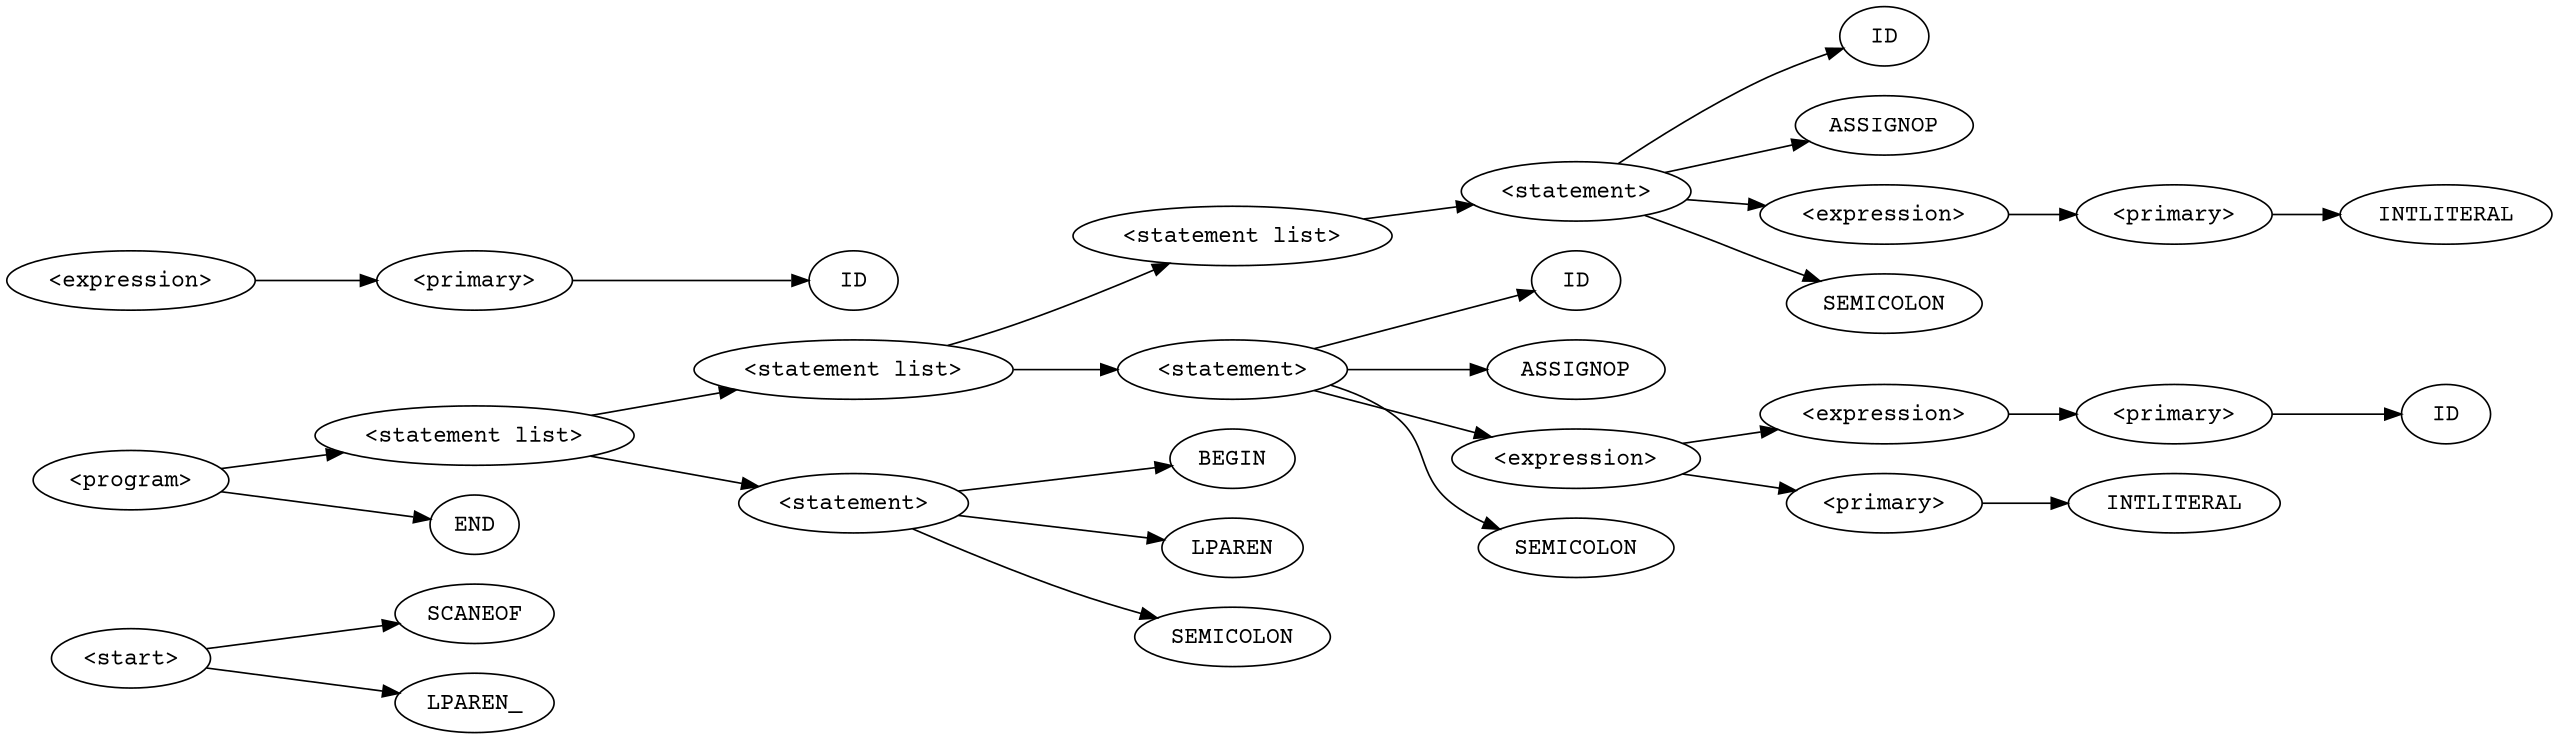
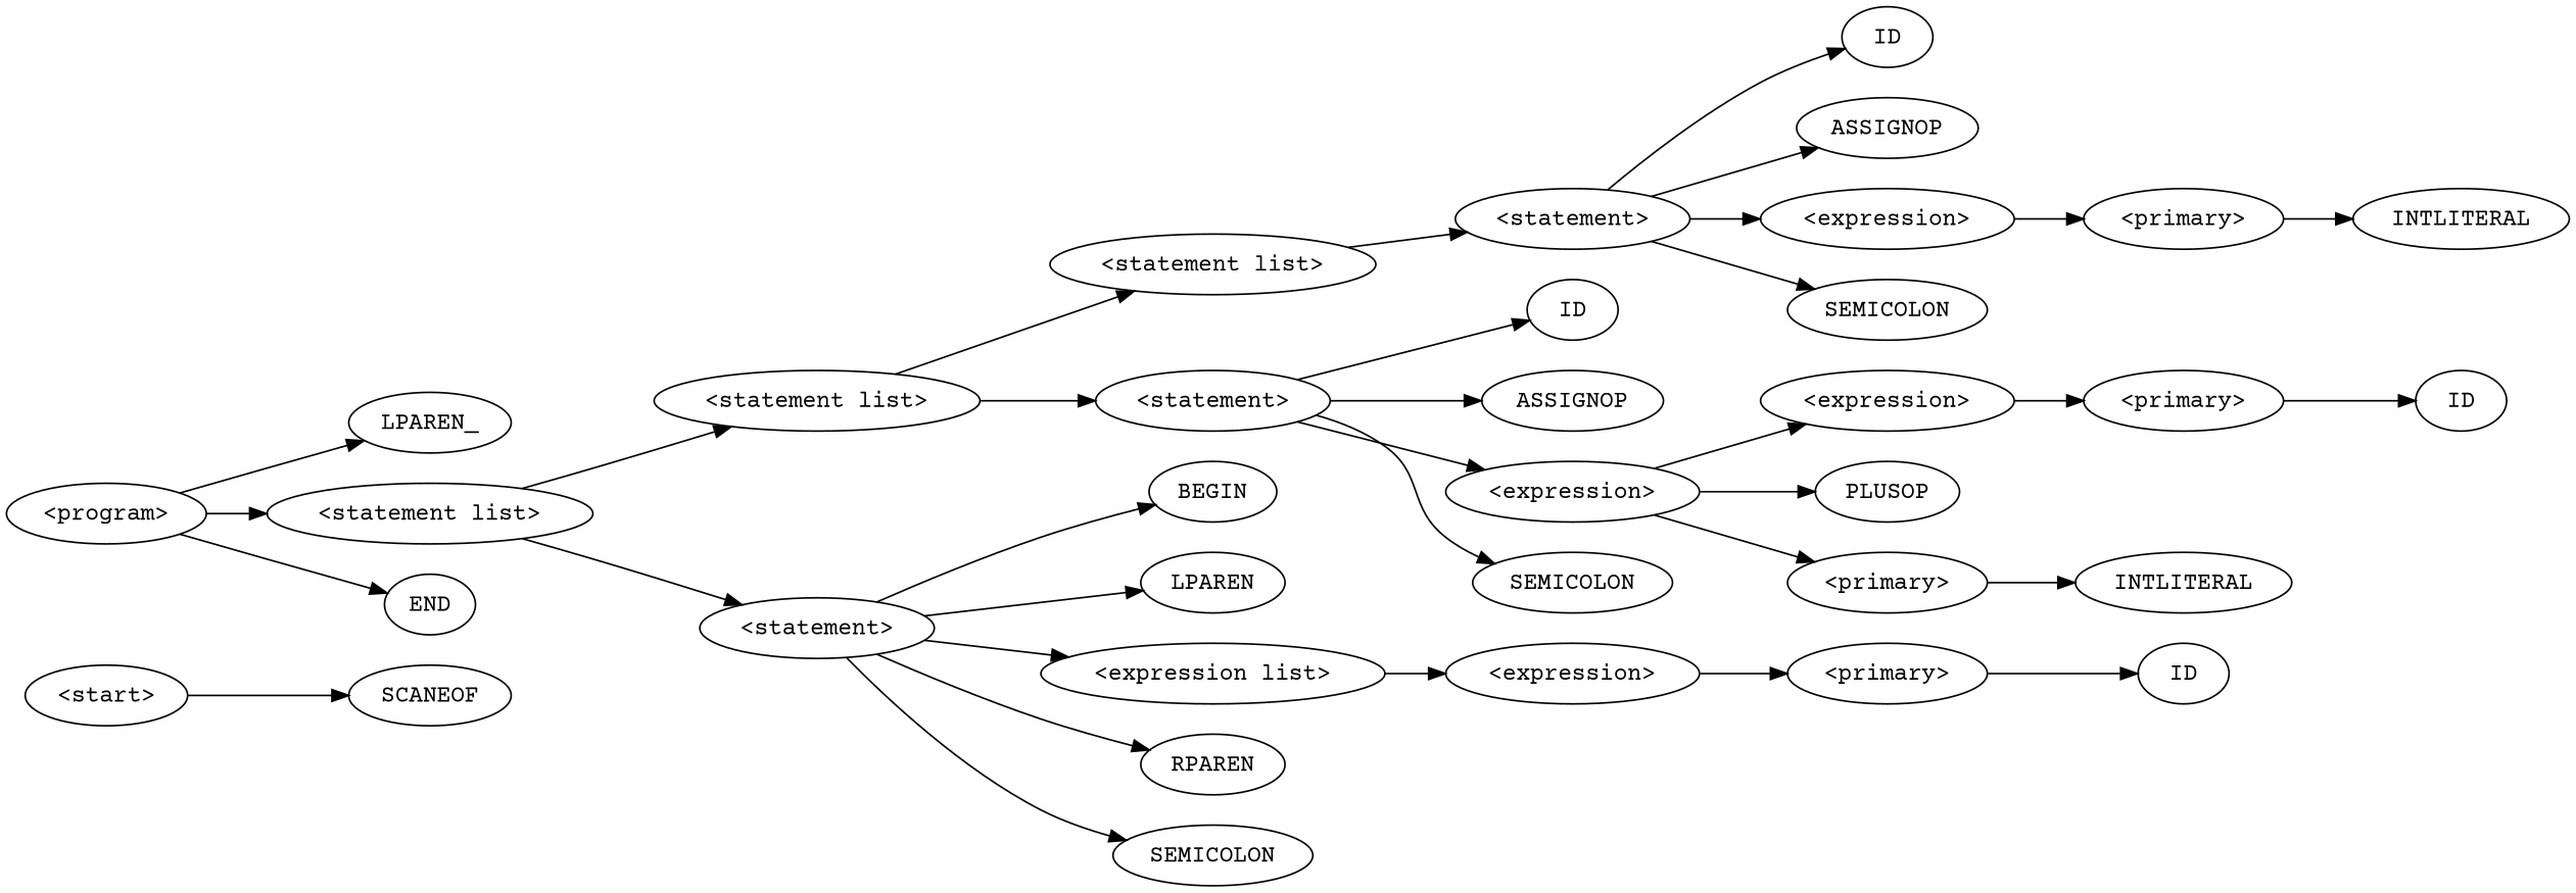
  digraph {
    fontname="Courier Prime"
    rankdir=LR
    node [fontname="Courier Prime"]
    edge [fontname="Courier Prime"]
    n1 [label="<start>"]
    n2 [label=SCANEOF]
    n3 [label="<program>"]
    n4 [label=LPAREN_]
    n5 [label="<statement list>"]
    n6 [label=END]
    n7 [label="<statement list>"]
    n8 [label="<statement>"]
    n9 [label="<statement list>"]
    n10 [label="<statement>"]
    n11 [label=BEGIN]
    n12 [label=LPAREN]
+   n13 [label="<expression list>"]
+   n14 [label=RPAREN]
    n15 [label=SEMICOLON]
    n16 [label="<statement>"]
    n17 [label=ID]
    n18 [label=ASSIGNOP]
    n19 [label="<expression>"]
    n20 [label=SEMICOLON]
    n21 [label=ID]
    n22 [label=ASSIGNOP]
    n23 [label="<expression>"]
    n24 [label=SEMICOLON]
    n25 [label="<primary>"]
    n26 [label=INTLITERAL]
    n27 [label="<expression>"]
+   n28 [label=PLUSOP]
    n29 [label="<primary>"]
    n30 [label="<primary>"]
    n31 [label=INTLITERAL]
    n32 [label=ID]
    n33 [label="<expression>"]
    n34 [label="<primary>"]
    n35 [label=ID]
    n1 -> n2
-   n1 -> n4
+   n3 -> n4
    n3 -> n5
    n3 -> n6
    n5 -> n7
    n5 -> n8
    n7 -> n9
    n7 -> n10
    n8 -> n11
    n8 -> n12
+   n8 -> n13
+   n8 -> n14
    n8 -> n15
    n9 -> n16
    n10 -> n17
    n10 -> n18
    n10 -> n19
    n10 -> n20
+   n13 -> n33
    n16 -> n21
    n16 -> n22
    n16 -> n23
    n16 -> n24
    n19 -> n27
+   n19 -> n28
    n19 -> n29
    n23 -> n25
    n25 -> n26
    n27 -> n30
    n29 -> n31
    n30 -> n32
    n33 -> n34
    n34 -> n35
  }
